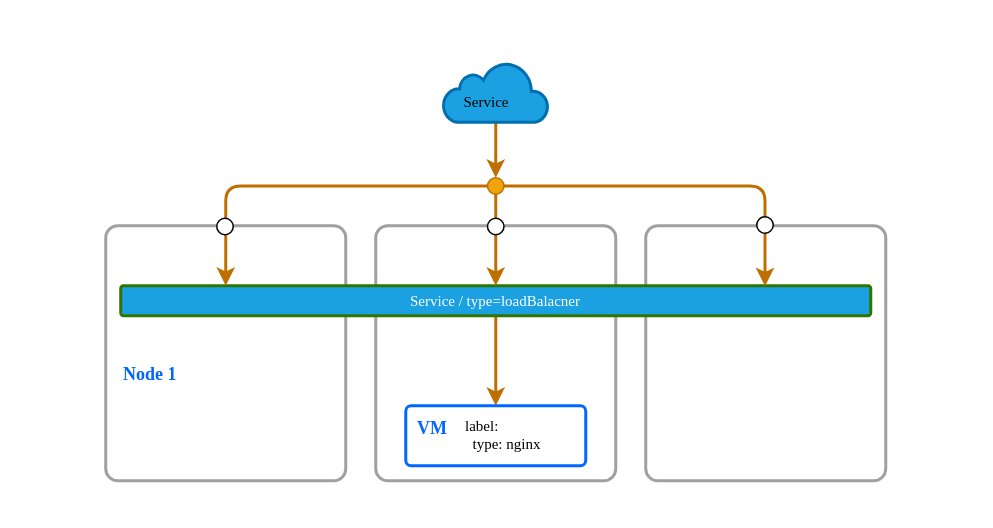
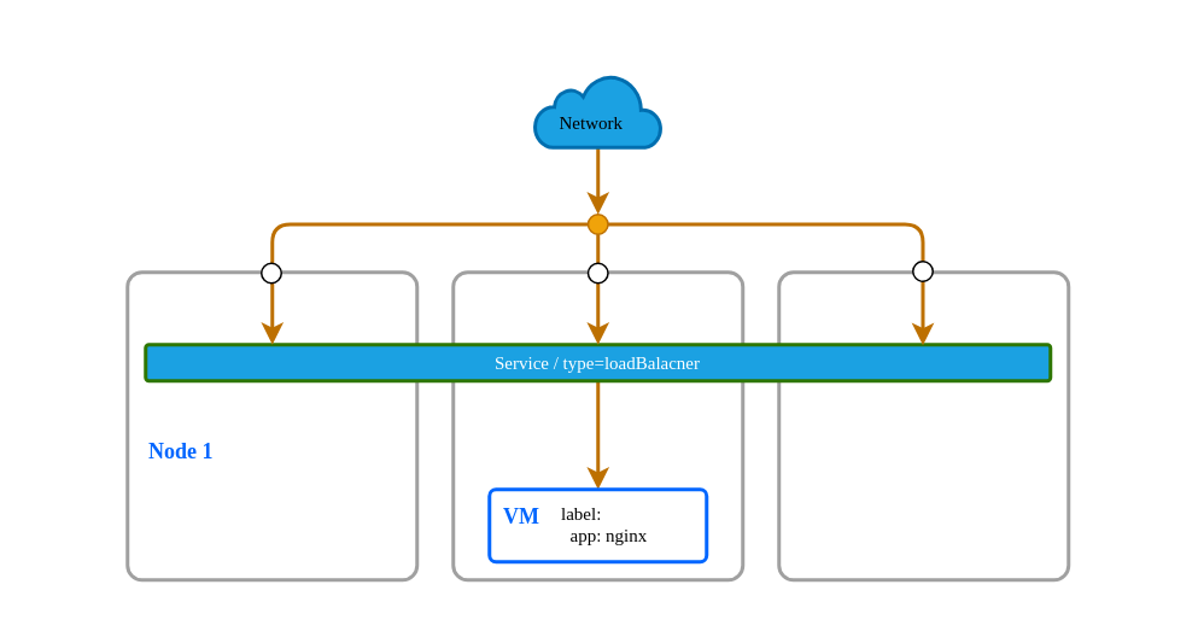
  <mxCell id="0" />
  <mxCell id="1" parent="0" />
  <mxCell id="2" value="" style="rounded=0;whiteSpace=wrap;html=1;fontFamily=JetBrains Mono;fontSource=https%3A%2F%2Ffonts.googleapis.com%2Fcss%3Ffamily%3DJetBrains%2BMono;fontSize=14;fillColor=#FFFFFF;strokeColor=none;" parent="1" vertex="1"><mxGeometry x="20" y="20" width="620" height="310" as="geometry" /></mxCell>
  <mxCell id="3" value="" style="rounded=1;whiteSpace=wrap;html=1;fillColor=none;fontColor=#0066ff;strokeColor=#A0A0A0;arcSize=5;strokeWidth=2;fontFamily=JetBrains Mono;fontSource=https%3A%2F%2Ffonts.googleapis.com%2Fcss%3Ffamily%3DJetBrains%2BMono;gradientColor=none;fillStyle=hatch;" parent="1" vertex="1"><mxGeometry x="70" y="150" width="160" height="170" as="geometry" /></mxCell>
  <mxCell id="4" value="Node 1" style="text;html=1;strokeColor=none;fillColor=none;align=left;verticalAlign=middle;whiteSpace=wrap;rounded=0;fontColor=#0066ff;strokeWidth=2;fontFamily=JetBrains Mono;fontSource=https%3A%2F%2Ffonts.googleapis.com%2Fcss%3Ffamily%3DJetBrains%2BMono;fontSize=12;fontStyle=1" parent="1" vertex="1"><mxGeometry x="80" y="239" width="60" height="20" as="geometry" /></mxCell>
  <mxCell id="5" value="" style="rounded=1;whiteSpace=wrap;html=1;fillColor=none;fontColor=#0066ff;strokeColor=#A0A0A0;arcSize=5;strokeWidth=2;fontFamily=JetBrains Mono;fontSource=https%3A%2F%2Ffonts.googleapis.com%2Fcss%3Ffamily%3DJetBrains%2BMono;gradientColor=none;fillStyle=hatch;" parent="1" vertex="1"><mxGeometry x="250" y="150" width="160" height="170" as="geometry" /></mxCell>
  <mxCell id="6" value="" style="rounded=1;whiteSpace=wrap;html=1;fillColor=none;fontColor=#0066ff;strokeColor=#A0A0A0;arcSize=5;strokeWidth=2;fontFamily=JetBrains Mono;fontSource=https%3A%2F%2Ffonts.googleapis.com%2Fcss%3Ffamily%3DJetBrains%2BMono;gradientColor=none;fillStyle=hatch;" parent="1" vertex="1"><mxGeometry x="430" y="150" width="160" height="170" as="geometry" /></mxCell>
  <mxCell id="7" style="edgeStyle=none;html=1;exitX=0.5;exitY=1;exitDx=0;exitDy=0;entryX=0.5;entryY=0;entryDx=0;entryDy=0;fontSize=12;strokeColor=#BD7000;strokeWidth=2;fillColor=#f0a30a;" parent="1" source="8" edge="1"><mxGeometry relative="1" as="geometry"><mxPoint x="330" y="270" as="targetPoint" /></mxGeometry></mxCell>
  <mxCell id="8" value="&lt;font style=&quot;font-size: 10px;&quot;&gt;Service / type=loadBalacner&lt;/font&gt;" style="rounded=1;whiteSpace=wrap;html=1;strokeColor=#2D7600;strokeWidth=2;fontFamily=JetBrains Mono;fontSource=https%3A%2F%2Ffonts.googleapis.com%2Fcss%3Ffamily%3DJetBrains%2BMono;fontSize=10;fontColor=#ffffff;fillColor=#1ba1e2;arcSize=9;" parent="1" vertex="1"><mxGeometry x="80" y="190" width="500" height="20" as="geometry" /></mxCell>
  <mxCell id="9" style="edgeStyle=none;html=1;exitX=0.5;exitY=1;exitDx=0;exitDy=0;entryX=0.5;entryY=0;entryDx=0;entryDy=0;fillColor=#f0a30a;strokeColor=#BD7000;strokeWidth=2;startArrow=none;" edge="1" parent="1" source="19" target="8"><mxGeometry relative="1" as="geometry" /></mxCell>
  <mxCell id="10" value="" style="ellipse;whiteSpace=wrap;html=1;aspect=fixed;fontSize=12;fillColor=#f0a30a;fontColor=#000000;strokeColor=#BD7000;" parent="1" vertex="1"><mxGeometry x="324.5" y="118" width="11" height="11" as="geometry" /></mxCell>
  <mxCell id="11" style="edgeStyle=orthogonalEdgeStyle;html=1;entryX=0.5;entryY=0.235;entryDx=0;entryDy=0;strokeColor=#BD7000;strokeWidth=2;fontFamily=JetBrains Mono;fontSource=https%3A%2F%2Ffonts.googleapis.com%2Fcss%3Ffamily%3DJetBrains%2BMono;fontSize=12;fontColor=#000000;fillColor=#f0a30a;exitX=0;exitY=0.5;exitDx=0;exitDy=0;entryPerimeter=0;" parent="1" source="10" target="3" edge="1"><mxGeometry relative="1" as="geometry"><mxPoint x="150" y="145" as="targetPoint" /></mxGeometry></mxCell>
  <mxCell id="12" style="edgeStyle=orthogonalEdgeStyle;html=1;entryX=0.5;entryY=0;entryDx=0;entryDy=0;strokeColor=#BD7000;strokeWidth=2;fontFamily=JetBrains Mono;fontSource=https%3A%2F%2Ffonts.googleapis.com%2Fcss%3Ffamily%3DJetBrains%2BMono;fontSize=12;fontColor=#000000;fillColor=#f0a30a;" parent="1" source="14" target="10" edge="1"><mxGeometry relative="1" as="geometry" /></mxCell>
  <mxCell id="13" style="edgeStyle=orthogonalEdgeStyle;html=1;entryX=0.859;entryY=0.013;entryDx=0;entryDy=0;strokeColor=#BD7000;strokeWidth=2;fontFamily=JetBrains Mono;fontSource=https%3A%2F%2Ffonts.googleapis.com%2Fcss%3Ffamily%3DJetBrains%2BMono;fontSize=12;fontColor=#000000;fillColor=#f0a30a;exitX=1;exitY=0.5;exitDx=0;exitDy=0;entryPerimeter=0;" parent="1" source="10" target="8" edge="1"><mxGeometry relative="1" as="geometry"><mxPoint x="510" y="144" as="targetPoint" /></mxGeometry></mxCell>
  <mxCell id="14" value="" style="html=1;verticalLabelPosition=bottom;align=center;labelBackgroundColor=#ffffff;verticalAlign=top;strokeWidth=2;strokeColor=#006EAF;shadow=0;dashed=0;shape=mxgraph.ios7.icons.cloud;fontFamily=JetBrains Mono;fontSource=https%3A%2F%2Ffonts.googleapis.com%2Fcss%3Ffamily%3DJetBrains%2BMono;fontSize=12;fontColor=#ffffff;fillColor=#1ba1e2;" parent="1" vertex="1"><mxGeometry x="295" y="41" width="70" height="40" as="geometry" /></mxCell>
- <mxCell id="15" value="&lt;span style=&quot;font-weight: normal; font-size: 10px;&quot;&gt;&lt;font color=&quot;#000000&quot; style=&quot;font-size: 10px;&quot;&gt;Service&lt;/font&gt;&lt;/span&gt;" style="text;html=1;strokeColor=none;fillColor=none;align=left;verticalAlign=middle;whiteSpace=wrap;rounded=0;fontColor=#0066ff;strokeWidth=2;fontFamily=JetBrains Mono;fontSource=https%3A%2F%2Ffonts.googleapis.com%2Fcss%3Ffamily%3DJetBrains%2BMono;fontSize=10;fontStyle=1" parent="1" vertex="1"><mxGeometry x="307" y="57" width="60" height="20" as="geometry" /></mxCell>
+ <mxCell id="15" value="&lt;span style=&quot;font-weight: normal; font-size: 10px;&quot;&gt;&lt;font color=&quot;#000000&quot; style=&quot;font-size: 10px;&quot;&gt;Network&lt;/font&gt;&lt;/span&gt;" style="text;html=1;strokeColor=none;fillColor=none;align=left;verticalAlign=middle;whiteSpace=wrap;rounded=0;fontColor=#0066ff;strokeWidth=2;fontFamily=JetBrains Mono;fontSource=https%3A%2F%2Ffonts.googleapis.com%2Fcss%3Ffamily%3DJetBrains%2BMono;fontSize=10;fontStyle=1" parent="1" vertex="1"><mxGeometry x="307" y="57" width="60" height="20" as="geometry" /></mxCell>
  <mxCell id="16" value="" style="ellipse;whiteSpace=wrap;html=1;aspect=fixed;fontSize=12;" vertex="1" parent="1"><mxGeometry x="144" y="145" width="11" height="11" as="geometry" /></mxCell>
  <mxCell id="17" value="" style="ellipse;whiteSpace=wrap;html=1;aspect=fixed;fontSize=12;" vertex="1" parent="1"><mxGeometry x="504" y="144" width="11" height="11" as="geometry" /></mxCell>
  <mxCell id="18" value="" style="edgeStyle=none;html=1;exitX=0.5;exitY=1;exitDx=0;exitDy=0;entryX=0.5;entryY=0;entryDx=0;entryDy=0;fillColor=#f0a30a;strokeColor=#BD7000;strokeWidth=2;endArrow=none;" edge="1" parent="1" source="10" target="19"><mxGeometry relative="1" as="geometry"><mxPoint x="330" y="129" as="sourcePoint" /><mxPoint x="330" y="190" as="targetPoint" /></mxGeometry></mxCell>
  <mxCell id="19" value="" style="ellipse;whiteSpace=wrap;html=1;aspect=fixed;fontSize=12;" vertex="1" parent="1"><mxGeometry x="324.5" y="145" width="11" height="11" as="geometry" /></mxCell>
  <mxCell id="20" value="" style="rounded=1;whiteSpace=wrap;html=1;strokeColor=#0066FF;strokeWidth=2;fontFamily=JetBrains Mono;fontSource=https%3A%2F%2Ffonts.googleapis.com%2Fcss%3Ffamily%3DJetBrains%2BMono;fontSize=12;fontColor=#ffffff;fillColor=none;arcSize=9;" vertex="1" parent="1"><mxGeometry x="270" y="270" width="120" height="40" as="geometry" /></mxCell>
  <mxCell id="21" value="VM" style="text;html=1;strokeColor=none;fillColor=none;align=left;verticalAlign=middle;whiteSpace=wrap;rounded=0;fontColor=#0066ff;strokeWidth=2;fontFamily=JetBrains Mono;fontSource=https%3A%2F%2Ffonts.googleapis.com%2Fcss%3Ffamily%3DJetBrains%2BMono;fontSize=12;fontStyle=1" vertex="1" parent="1"><mxGeometry x="275.5" y="274.5" width="60" height="20" as="geometry" /></mxCell>
- <mxCell id="22" value="label:&#10;  type: nginx&#10;" style="text;strokeColor=none;fillColor=none;align=left;verticalAlign=top;whiteSpace=wrap;rounded=0;labelBackgroundColor=none;fontFamily=JetBrains Mono;fontSource=https%3A%2F%2Ffonts.googleapis.com%2Fcss%3Ffamily%3DJetBrains%2BMono;fontColor=#000000;fontSize=10;spacing=3;horizontal=1;" vertex="1" parent="1"><mxGeometry x="307" y="270" width="100" height="29" as="geometry" /></mxCell>
+ <mxCell id="22" value="label:&#10;  app: nginx&#10;" style="text;strokeColor=none;fillColor=none;align=left;verticalAlign=top;whiteSpace=wrap;rounded=0;labelBackgroundColor=none;fontFamily=JetBrains Mono;fontSource=https%3A%2F%2Ffonts.googleapis.com%2Fcss%3Ffamily%3DJetBrains%2BMono;fontColor=#000000;fontSize=10;spacing=3;horizontal=1;" vertex="1" parent="1"><mxGeometry x="307" y="270" width="100" height="29" as="geometry" /></mxCell>
